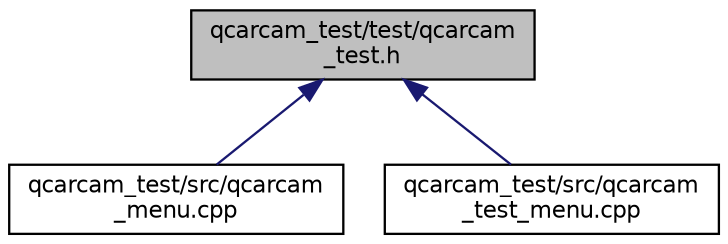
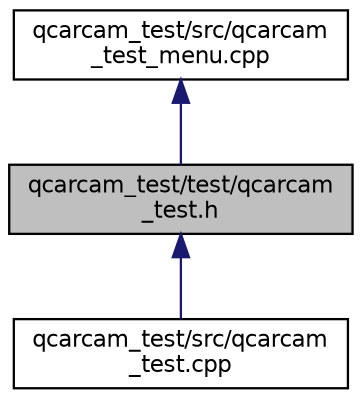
  digraph {
    node [color=black fillcolor=white fontname=Helvetica fontsize=10 shape=record style=filled]
    edge [color=midnightblue dir=back fontname=Helvetica fontsize=10 labelfontname=Helvetica labelfontsize=10 style=solid]
    n1 [fillcolor=grey75 fontcolor=black height=0.2 label="qcarcam_test/test/qcarcam\l_test.h" width=0.4]
-   n2 [height=0.2 label="qcarcam_test/src/qcarcam\l_menu.cpp" width=0.4]
+   n2 [height=0.2 label="qcarcam_test/src/qcarcam\l_test.cpp" width=0.4]
    n3 [height=0.2 label="qcarcam_test/src/qcarcam\l_test_menu.cpp" width=0.4]
    n1 -> n2
-   n1 -> n3
+   n3 -> n1
  }
